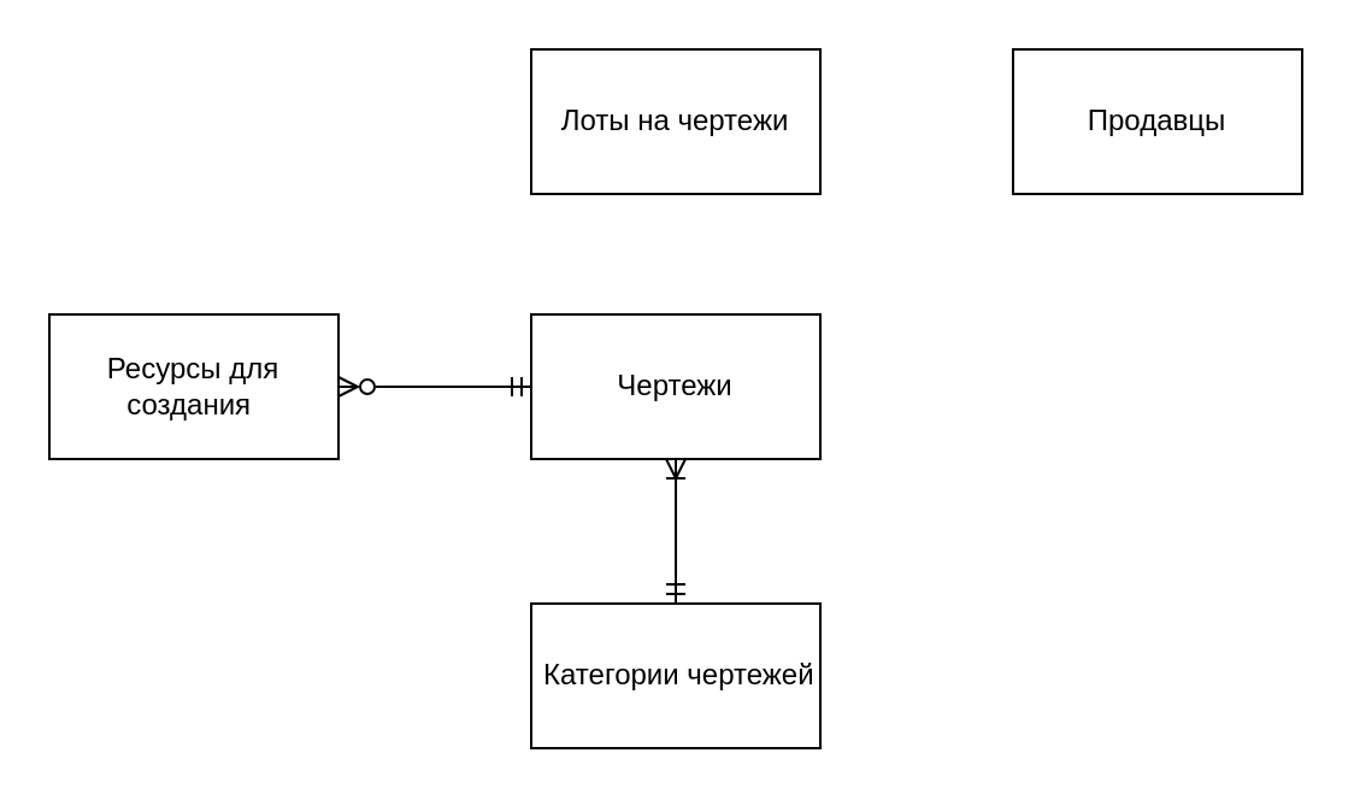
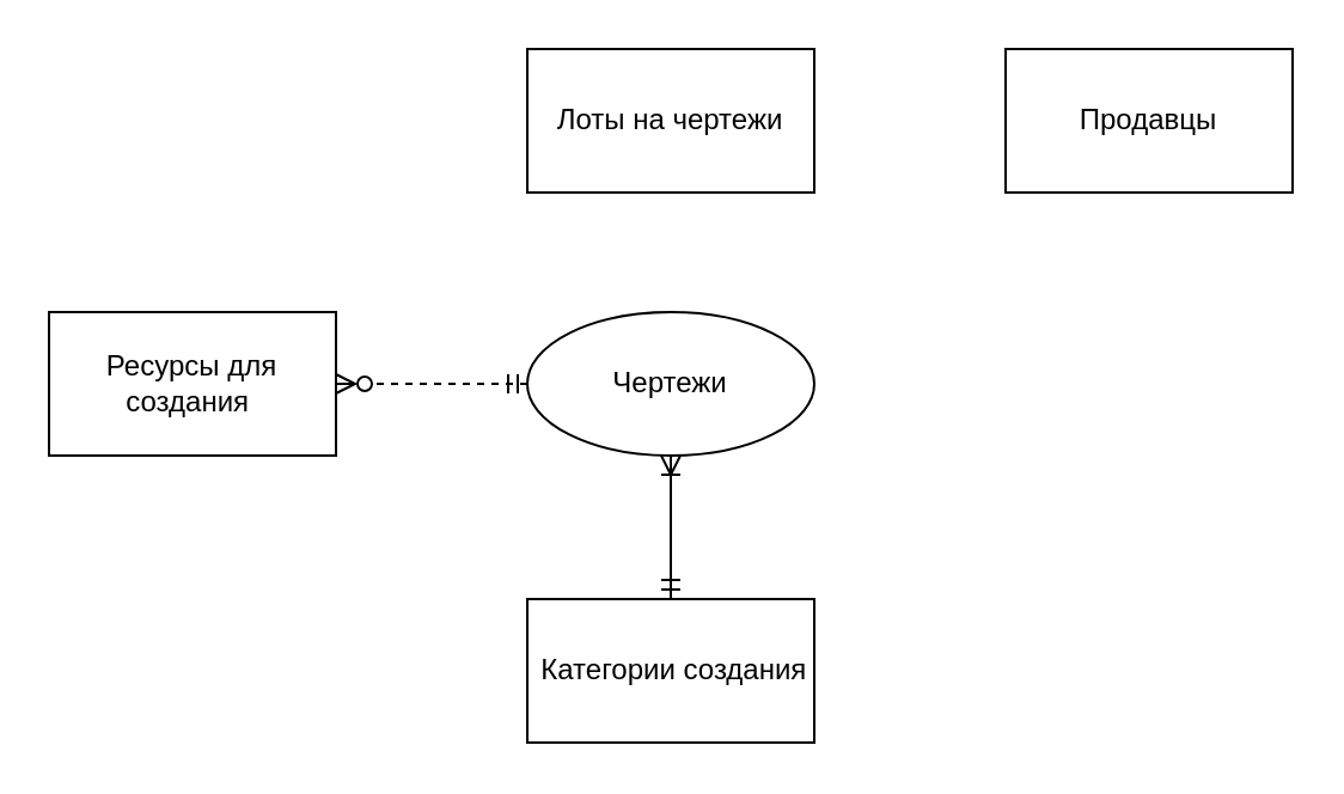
  <mxCell id="0" />
  <mxCell id="1" parent="0" />
  <mxCell id="2" style="edgeStyle=none;rounded=0;orthogonalLoop=1;jettySize=auto;html=1;entryX=0.5;entryY=1;entryDx=0;entryDy=0;startArrow=ERmandOne;startFill=0;endArrow=ERoneToMany;endFill=0;" parent="1" source="3" target="5" edge="1"><mxGeometry relative="1" as="geometry" /></mxCell>
- <mxCell id="3" value="&amp;nbsp;Категории чертежей" style="rounded=0;whiteSpace=wrap;html=1;" parent="1" vertex="1"><mxGeometry x="220" y="250" width="120" height="60" as="geometry" /></mxCell>
- <mxCell id="4" style="edgeStyle=none;rounded=0;orthogonalLoop=1;jettySize=auto;html=1;entryX=1;entryY=0.5;entryDx=0;entryDy=0;startArrow=ERmandOne;startFill=0;endArrow=ERzeroToMany;endFill=0;" parent="1" source="5" target="8" edge="1"><mxGeometry relative="1" as="geometry" /></mxCell>
- <mxCell id="5" value="Чертежи" style="rounded=0;whiteSpace=wrap;html=1;" parent="1" vertex="1"><mxGeometry x="220" y="130" width="120" height="60" as="geometry" /></mxCell>
+ <mxCell id="3" value="&amp;nbsp;Категории создания" style="rounded=0;whiteSpace=wrap;html=1;" parent="1" vertex="1"><mxGeometry x="220" y="250" width="120" height="60" as="geometry" /></mxCell>
+ <mxCell id="4" style="edgeStyle=none;rounded=0;orthogonalLoop=1;jettySize=auto;html=1;entryX=1;entryY=0.5;entryDx=0;entryDy=0;startArrow=ERmandOne;startFill=0;endArrow=ERzeroToMany;endFill=0;dashed=1;" parent="1" source="5" target="8" edge="1"><mxGeometry relative="1" as="geometry" /></mxCell>
+ <mxCell id="5" value="Чертежи" style="ellipse;whiteSpace=wrap;html=1;" parent="1" vertex="1"><mxGeometry x="220" y="130" width="120" height="60" as="geometry" /></mxCell>
  <mxCell id="6" value="Лоты на чертежи" style="rounded=0;whiteSpace=wrap;html=1;" parent="1" vertex="1"><mxGeometry x="220" y="20" width="120" height="60" as="geometry" /></mxCell>
  <mxCell id="7" value="Продавцы" style="rounded=0;whiteSpace=wrap;html=1;" parent="1" vertex="1"><mxGeometry x="420" y="20" width="120" height="60" as="geometry" /></mxCell>
  <mxCell id="8" value="Ресурсы для создания&amp;nbsp;" style="rounded=0;whiteSpace=wrap;html=1;" parent="1" vertex="1"><mxGeometry x="20" y="130" width="120" height="60" as="geometry" /></mxCell>
